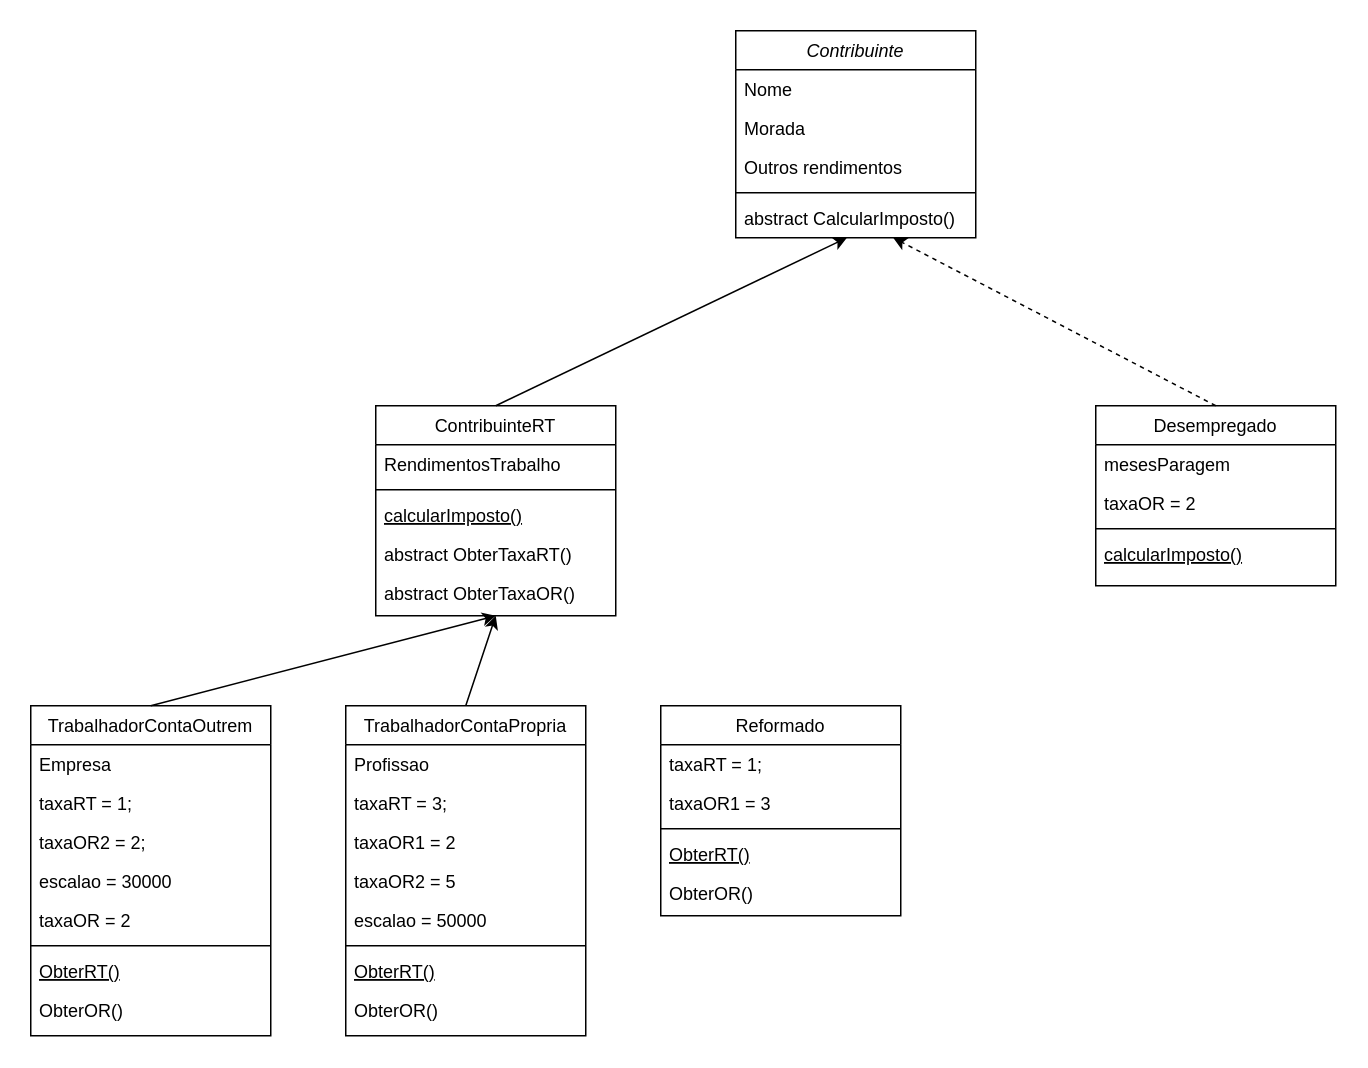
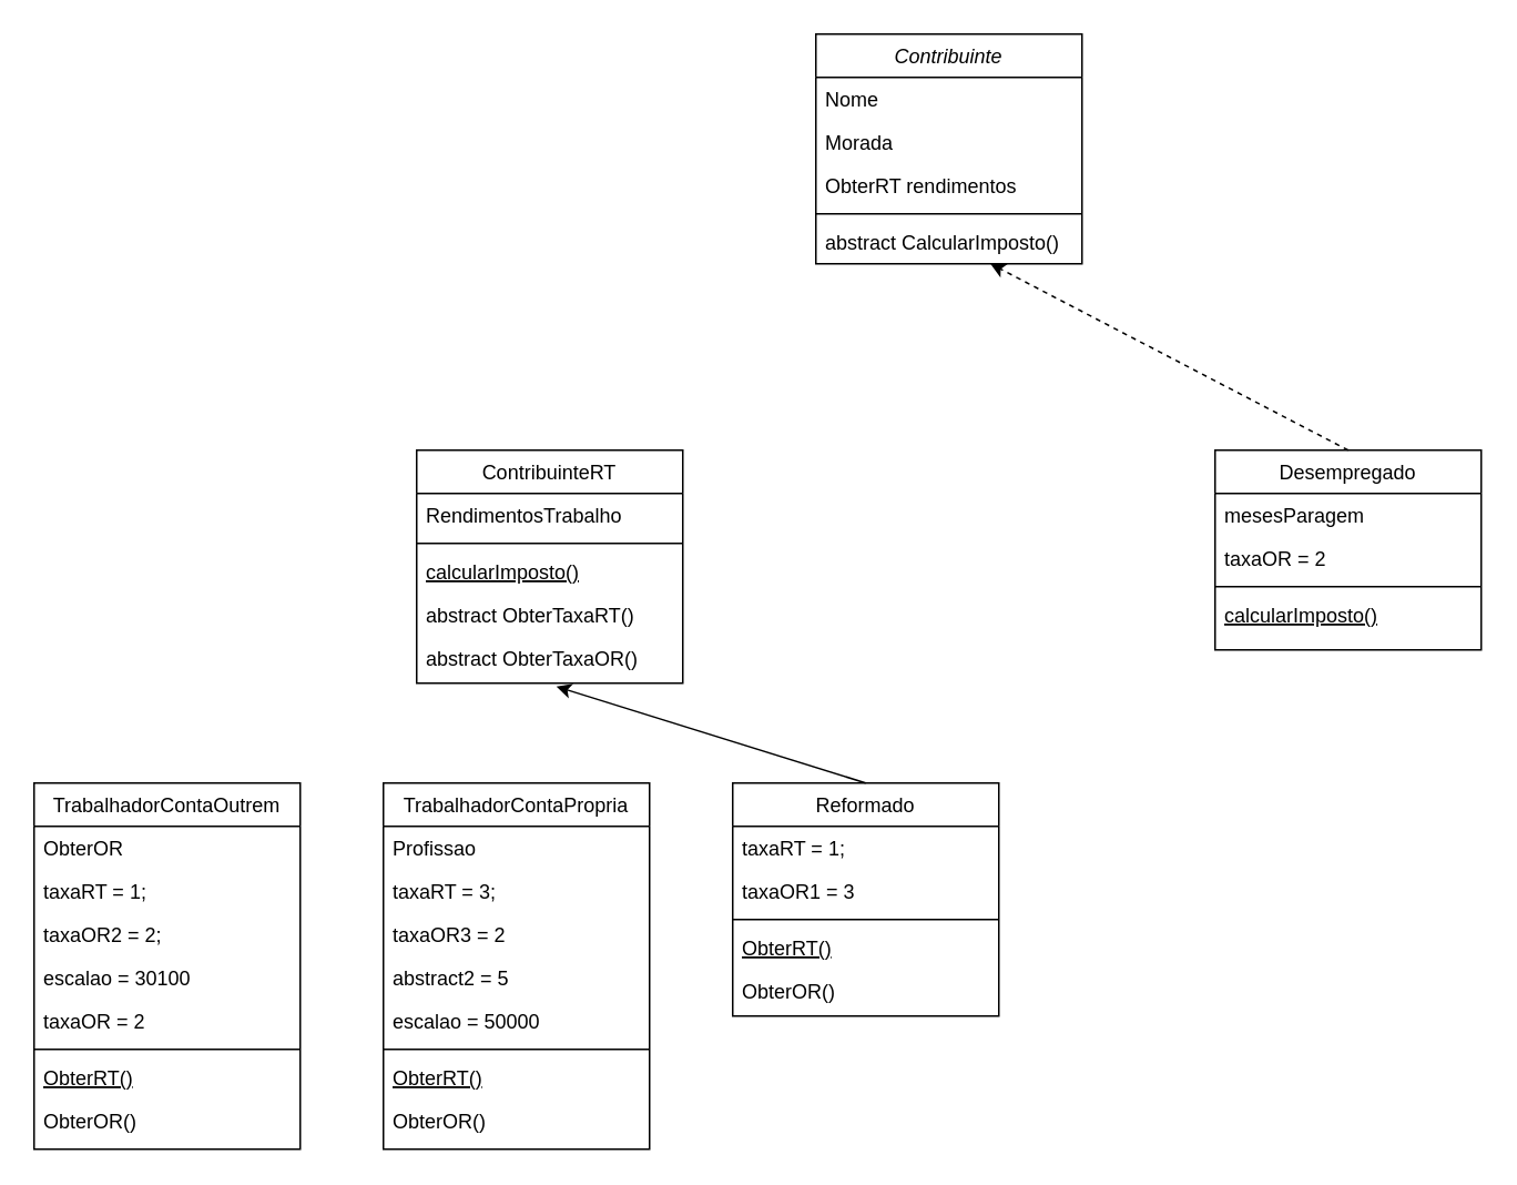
  <mxCell id="0" />
  <mxCell id="1" parent="0" />
  <mxCell id="2" value="Contribuinte" style="swimlane;fontStyle=2;align=center;verticalAlign=top;childLayout=stackLayout;horizontal=1;startSize=26;horizontalStack=0;resizeParent=1;resizeLast=0;collapsible=1;marginBottom=0;rounded=0;shadow=0;strokeWidth=1;" parent="1" vertex="1"><mxGeometry x="490" y="20" width="160" height="138" as="geometry"><mxRectangle x="230" y="140" width="160" height="26" as="alternateBounds" /></mxGeometry></mxCell>
  <mxCell id="3" value="Nome" style="text;align=left;verticalAlign=top;spacingLeft=4;spacingRight=4;overflow=hidden;rotatable=0;points=[[0,0.5],[1,0.5]];portConstraint=eastwest;" parent="2" vertex="1"><mxGeometry y="26" width="160" height="26" as="geometry" /></mxCell>
  <mxCell id="4" value="Morada" style="text;align=left;verticalAlign=top;spacingLeft=4;spacingRight=4;overflow=hidden;rotatable=0;points=[[0,0.5],[1,0.5]];portConstraint=eastwest;rounded=0;shadow=0;html=0;" parent="2" vertex="1"><mxGeometry y="52" width="160" height="26" as="geometry" /></mxCell>
- <mxCell id="5" value="Outros rendimentos" style="text;align=left;verticalAlign=top;spacingLeft=4;spacingRight=4;overflow=hidden;rotatable=0;points=[[0,0.5],[1,0.5]];portConstraint=eastwest;rounded=0;shadow=0;html=0;" parent="2" vertex="1"><mxGeometry y="78" width="160" height="26" as="geometry" /></mxCell>
+ <mxCell id="5" value="ObterRT rendimentos" style="text;align=left;verticalAlign=top;spacingLeft=4;spacingRight=4;overflow=hidden;rotatable=0;points=[[0,0.5],[1,0.5]];portConstraint=eastwest;rounded=0;shadow=0;html=0;" parent="2" vertex="1"><mxGeometry y="78" width="160" height="26" as="geometry" /></mxCell>
  <mxCell id="6" value="" style="line;html=1;strokeWidth=1;align=left;verticalAlign=middle;spacingTop=-1;spacingLeft=3;spacingRight=3;rotatable=0;labelPosition=right;points=[];portConstraint=eastwest;" parent="2" vertex="1"><mxGeometry y="104" width="160" height="8" as="geometry" /></mxCell>
  <mxCell id="7" value="abstract CalcularImposto()" style="text;align=left;verticalAlign=top;spacingLeft=4;spacingRight=4;overflow=hidden;rotatable=0;points=[[0,0.5],[1,0.5]];portConstraint=eastwest;" parent="2" vertex="1"><mxGeometry y="112" width="160" height="26" as="geometry" /></mxCell>
  <mxCell id="8" value="ContribuinteRT" style="swimlane;fontStyle=0;align=center;verticalAlign=top;childLayout=stackLayout;horizontal=1;startSize=26;horizontalStack=0;resizeParent=1;resizeLast=0;collapsible=1;marginBottom=0;rounded=0;shadow=0;strokeWidth=1;" parent="1" vertex="1"><mxGeometry x="250" y="270" width="160" height="140" as="geometry"><mxRectangle x="130" y="380" width="160" height="26" as="alternateBounds" /></mxGeometry></mxCell>
  <mxCell id="9" value="RendimentosTrabalho" style="text;align=left;verticalAlign=top;spacingLeft=4;spacingRight=4;overflow=hidden;rotatable=0;points=[[0,0.5],[1,0.5]];portConstraint=eastwest;" parent="8" vertex="1"><mxGeometry y="26" width="160" height="26" as="geometry" /></mxCell>
  <mxCell id="10" value="" style="line;html=1;strokeWidth=1;align=left;verticalAlign=middle;spacingTop=-1;spacingLeft=3;spacingRight=3;rotatable=0;labelPosition=right;points=[];portConstraint=eastwest;" parent="8" vertex="1"><mxGeometry y="52" width="160" height="8" as="geometry" /></mxCell>
  <mxCell id="11" value="calcularImposto()" style="text;align=left;verticalAlign=top;spacingLeft=4;spacingRight=4;overflow=hidden;rotatable=0;points=[[0,0.5],[1,0.5]];portConstraint=eastwest;fontStyle=4" parent="8" vertex="1"><mxGeometry y="60" width="160" height="26" as="geometry" /></mxCell>
  <mxCell id="12" value="abstract ObterTaxaRT()&#10;" style="text;align=left;verticalAlign=top;spacingLeft=4;spacingRight=4;overflow=hidden;rotatable=0;points=[[0,0.5],[1,0.5]];portConstraint=eastwest;" parent="8" vertex="1"><mxGeometry y="86" width="160" height="26" as="geometry" /></mxCell>
  <mxCell id="13" value="abstract ObterTaxaOR()" style="text;align=left;verticalAlign=top;spacingLeft=4;spacingRight=4;overflow=hidden;rotatable=0;points=[[0,0.5],[1,0.5]];portConstraint=eastwest;" vertex="1" parent="8"><mxGeometry y="112" width="160" height="26" as="geometry" /></mxCell>
- <mxCell id="14" value="" style="endArrow=classic;html=1;exitX=0.5;exitY=0;exitDx=0;exitDy=0;entryX=0.463;entryY=1;entryDx=0;entryDy=0;entryPerimeter=0;" edge="1" parent="1" source="8" target="7"><mxGeometry width="50" height="50" relative="1" as="geometry"><mxPoint x="120" y="320" as="sourcePoint" /><mxPoint x="170" y="270" as="targetPoint" /></mxGeometry></mxCell>
  <mxCell id="15" value="TrabalhadorContaOutrem" style="swimlane;fontStyle=0;align=center;verticalAlign=top;childLayout=stackLayout;horizontal=1;startSize=26;horizontalStack=0;resizeParent=1;resizeLast=0;collapsible=1;marginBottom=0;rounded=0;shadow=0;strokeWidth=1;" vertex="1" parent="1"><mxGeometry x="20" y="470" width="160" height="220" as="geometry"><mxRectangle x="130" y="380" width="160" height="26" as="alternateBounds" /></mxGeometry></mxCell>
- <mxCell id="16" value="Empresa" style="text;align=left;verticalAlign=top;spacingLeft=4;spacingRight=4;overflow=hidden;rotatable=0;points=[[0,0.5],[1,0.5]];portConstraint=eastwest;" vertex="1" parent="15"><mxGeometry y="26" width="160" height="26" as="geometry" /></mxCell>
+ <mxCell id="16" value="ObterOR" style="text;align=left;verticalAlign=top;spacingLeft=4;spacingRight=4;overflow=hidden;rotatable=0;points=[[0,0.5],[1,0.5]];portConstraint=eastwest;" vertex="1" parent="15"><mxGeometry y="26" width="160" height="26" as="geometry" /></mxCell>
  <mxCell id="17" value="taxaRT = 1;" style="text;align=left;verticalAlign=top;spacingLeft=4;spacingRight=4;overflow=hidden;rotatable=0;points=[[0,0.5],[1,0.5]];portConstraint=eastwest;" vertex="1" parent="15"><mxGeometry y="52" width="160" height="26" as="geometry" /></mxCell>
  <mxCell id="18" value="taxaOR2 = 2;" style="text;align=left;verticalAlign=top;spacingLeft=4;spacingRight=4;overflow=hidden;rotatable=0;points=[[0,0.5],[1,0.5]];portConstraint=eastwest;" vertex="1" parent="15"><mxGeometry y="78" width="160" height="26" as="geometry" /></mxCell>
- <mxCell id="19" value="escalao = 30000" style="text;align=left;verticalAlign=top;spacingLeft=4;spacingRight=4;overflow=hidden;rotatable=0;points=[[0,0.5],[1,0.5]];portConstraint=eastwest;" vertex="1" parent="15"><mxGeometry y="104" width="160" height="26" as="geometry" /></mxCell>
+ <mxCell id="19" value="escalao = 30100" style="text;align=left;verticalAlign=top;spacingLeft=4;spacingRight=4;overflow=hidden;rotatable=0;points=[[0,0.5],[1,0.5]];portConstraint=eastwest;" vertex="1" parent="15"><mxGeometry y="104" width="160" height="26" as="geometry" /></mxCell>
  <mxCell id="20" value="taxaOR = 2" style="text;align=left;verticalAlign=top;spacingLeft=4;spacingRight=4;overflow=hidden;rotatable=0;points=[[0,0.5],[1,0.5]];portConstraint=eastwest;" vertex="1" parent="15"><mxGeometry y="130" width="160" height="26" as="geometry" /></mxCell>
  <mxCell id="21" value="" style="line;html=1;strokeWidth=1;align=left;verticalAlign=middle;spacingTop=-1;spacingLeft=3;spacingRight=3;rotatable=0;labelPosition=right;points=[];portConstraint=eastwest;" vertex="1" parent="15"><mxGeometry y="156" width="160" height="8" as="geometry" /></mxCell>
  <mxCell id="22" value="ObterRT()" style="text;align=left;verticalAlign=top;spacingLeft=4;spacingRight=4;overflow=hidden;rotatable=0;points=[[0,0.5],[1,0.5]];portConstraint=eastwest;fontStyle=4" vertex="1" parent="15"><mxGeometry y="164" width="160" height="26" as="geometry" /></mxCell>
  <mxCell id="23" value="ObterOR()" style="text;align=left;verticalAlign=top;spacingLeft=4;spacingRight=4;overflow=hidden;rotatable=0;points=[[0,0.5],[1,0.5]];portConstraint=eastwest;" vertex="1" parent="15"><mxGeometry y="190" width="160" height="26" as="geometry" /></mxCell>
- <mxCell id="24" value="" style="endArrow=classic;html=1;exitX=0.5;exitY=0;exitDx=0;exitDy=0;entryX=0.5;entryY=1;entryDx=0;entryDy=0;" edge="1" parent="1" source="15" target="8"><mxGeometry width="50" height="50" relative="1" as="geometry"><mxPoint x="190" y="480" as="sourcePoint" /><mxPoint x="264.08" y="398" as="targetPoint" /></mxGeometry></mxCell>
  <mxCell id="25" value="TrabalhadorContaPropria" style="swimlane;fontStyle=0;align=center;verticalAlign=top;childLayout=stackLayout;horizontal=1;startSize=26;horizontalStack=0;resizeParent=1;resizeLast=0;collapsible=1;marginBottom=0;rounded=0;shadow=0;strokeWidth=1;" vertex="1" parent="1"><mxGeometry x="230" y="470" width="160" height="220" as="geometry"><mxRectangle x="130" y="380" width="160" height="26" as="alternateBounds" /></mxGeometry></mxCell>
  <mxCell id="26" value="Profissao" style="text;align=left;verticalAlign=top;spacingLeft=4;spacingRight=4;overflow=hidden;rotatable=0;points=[[0,0.5],[1,0.5]];portConstraint=eastwest;" vertex="1" parent="25"><mxGeometry y="26" width="160" height="26" as="geometry" /></mxCell>
  <mxCell id="27" value="taxaRT = 3;" style="text;align=left;verticalAlign=top;spacingLeft=4;spacingRight=4;overflow=hidden;rotatable=0;points=[[0,0.5],[1,0.5]];portConstraint=eastwest;" vertex="1" parent="25"><mxGeometry y="52" width="160" height="26" as="geometry" /></mxCell>
- <mxCell id="28" value="taxaOR1 = 2" style="text;align=left;verticalAlign=top;spacingLeft=4;spacingRight=4;overflow=hidden;rotatable=0;points=[[0,0.5],[1,0.5]];portConstraint=eastwest;" vertex="1" parent="25"><mxGeometry y="78" width="160" height="26" as="geometry" /></mxCell>
- <mxCell id="29" value="taxaOR2 = 5" style="text;align=left;verticalAlign=top;spacingLeft=4;spacingRight=4;overflow=hidden;rotatable=0;points=[[0,0.5],[1,0.5]];portConstraint=eastwest;" vertex="1" parent="25"><mxGeometry y="104" width="160" height="26" as="geometry" /></mxCell>
+ <mxCell id="28" value="taxaOR3 = 2" style="text;align=left;verticalAlign=top;spacingLeft=4;spacingRight=4;overflow=hidden;rotatable=0;points=[[0,0.5],[1,0.5]];portConstraint=eastwest;" vertex="1" parent="25"><mxGeometry y="78" width="160" height="26" as="geometry" /></mxCell>
+ <mxCell id="29" value="abstract2 = 5" style="text;align=left;verticalAlign=top;spacingLeft=4;spacingRight=4;overflow=hidden;rotatable=0;points=[[0,0.5],[1,0.5]];portConstraint=eastwest;" vertex="1" parent="25"><mxGeometry y="104" width="160" height="26" as="geometry" /></mxCell>
  <mxCell id="30" value="escalao = 50000" style="text;align=left;verticalAlign=top;spacingLeft=4;spacingRight=4;overflow=hidden;rotatable=0;points=[[0,0.5],[1,0.5]];portConstraint=eastwest;" vertex="1" parent="25"><mxGeometry y="130" width="160" height="26" as="geometry" /></mxCell>
  <mxCell id="31" value="" style="line;html=1;strokeWidth=1;align=left;verticalAlign=middle;spacingTop=-1;spacingLeft=3;spacingRight=3;rotatable=0;labelPosition=right;points=[];portConstraint=eastwest;" vertex="1" parent="25"><mxGeometry y="156" width="160" height="8" as="geometry" /></mxCell>
  <mxCell id="32" value="ObterRT()" style="text;align=left;verticalAlign=top;spacingLeft=4;spacingRight=4;overflow=hidden;rotatable=0;points=[[0,0.5],[1,0.5]];portConstraint=eastwest;fontStyle=4" vertex="1" parent="25"><mxGeometry y="164" width="160" height="26" as="geometry" /></mxCell>
  <mxCell id="33" value="ObterOR()" style="text;align=left;verticalAlign=top;spacingLeft=4;spacingRight=4;overflow=hidden;rotatable=0;points=[[0,0.5],[1,0.5]];portConstraint=eastwest;" vertex="1" parent="25"><mxGeometry y="190" width="160" height="26" as="geometry" /></mxCell>
- <mxCell id="34" value="" style="endArrow=classic;html=1;exitX=0.5;exitY=0;exitDx=0;exitDy=0;entryX=0.5;entryY=1;entryDx=0;entryDy=0;" edge="1" parent="1" source="25" target="8"><mxGeometry width="50" height="50" relative="1" as="geometry"><mxPoint x="110" y="480" as="sourcePoint" /><mxPoint x="340" y="420" as="targetPoint" /></mxGeometry></mxCell>
  <mxCell id="35" value="Reformado" style="swimlane;fontStyle=0;align=center;verticalAlign=top;childLayout=stackLayout;horizontal=1;startSize=26;horizontalStack=0;resizeParent=1;resizeLast=0;collapsible=1;marginBottom=0;rounded=0;shadow=0;strokeWidth=1;" vertex="1" parent="1"><mxGeometry x="440" y="470" width="160" height="140" as="geometry"><mxRectangle x="130" y="380" width="160" height="26" as="alternateBounds" /></mxGeometry></mxCell>
  <mxCell id="36" value="taxaRT = 1;" style="text;align=left;verticalAlign=top;spacingLeft=4;spacingRight=4;overflow=hidden;rotatable=0;points=[[0,0.5],[1,0.5]];portConstraint=eastwest;" vertex="1" parent="35"><mxGeometry y="26" width="160" height="26" as="geometry" /></mxCell>
  <mxCell id="37" value="taxaOR1 = 3" style="text;align=left;verticalAlign=top;spacingLeft=4;spacingRight=4;overflow=hidden;rotatable=0;points=[[0,0.5],[1,0.5]];portConstraint=eastwest;" vertex="1" parent="35"><mxGeometry y="52" width="160" height="26" as="geometry" /></mxCell>
  <mxCell id="38" value="" style="line;html=1;strokeWidth=1;align=left;verticalAlign=middle;spacingTop=-1;spacingLeft=3;spacingRight=3;rotatable=0;labelPosition=right;points=[];portConstraint=eastwest;" vertex="1" parent="35"><mxGeometry y="78" width="160" height="8" as="geometry" /></mxCell>
  <mxCell id="39" value="ObterRT()" style="text;align=left;verticalAlign=top;spacingLeft=4;spacingRight=4;overflow=hidden;rotatable=0;points=[[0,0.5],[1,0.5]];portConstraint=eastwest;fontStyle=4" vertex="1" parent="35"><mxGeometry y="86" width="160" height="26" as="geometry" /></mxCell>
  <mxCell id="40" value="ObterOR()" style="text;align=left;verticalAlign=top;spacingLeft=4;spacingRight=4;overflow=hidden;rotatable=0;points=[[0,0.5],[1,0.5]];portConstraint=eastwest;" vertex="1" parent="35"><mxGeometry y="112" width="160" height="26" as="geometry" /></mxCell>
+ <mxCell id="41" value="" style="endArrow=classic;html=1;exitX=0.5;exitY=0;exitDx=0;exitDy=0;entryX=0.525;entryY=1.154;entryDx=0;entryDy=0;entryPerimeter=0;" edge="1" parent="1" source="35" target="13"><mxGeometry width="50" height="50" relative="1" as="geometry"><mxPoint x="320" y="480" as="sourcePoint" /><mxPoint x="340" y="420" as="targetPoint" /></mxGeometry></mxCell>
  <mxCell id="42" value="Desempregado" style="swimlane;fontStyle=0;align=center;verticalAlign=top;childLayout=stackLayout;horizontal=1;startSize=26;horizontalStack=0;resizeParent=1;resizeLast=0;collapsible=1;marginBottom=0;rounded=0;shadow=0;strokeWidth=1;" vertex="1" parent="1"><mxGeometry x="730" y="270" width="160" height="120" as="geometry"><mxRectangle x="130" y="380" width="160" height="26" as="alternateBounds" /></mxGeometry></mxCell>
  <mxCell id="43" value="mesesParagem" style="text;align=left;verticalAlign=top;spacingLeft=4;spacingRight=4;overflow=hidden;rotatable=0;points=[[0,0.5],[1,0.5]];portConstraint=eastwest;" vertex="1" parent="42"><mxGeometry y="26" width="160" height="26" as="geometry" /></mxCell>
  <mxCell id="44" value="taxaOR = 2" style="text;align=left;verticalAlign=top;spacingLeft=4;spacingRight=4;overflow=hidden;rotatable=0;points=[[0,0.5],[1,0.5]];portConstraint=eastwest;" vertex="1" parent="42"><mxGeometry y="52" width="160" height="26" as="geometry" /></mxCell>
  <mxCell id="45" value="" style="line;html=1;strokeWidth=1;align=left;verticalAlign=middle;spacingTop=-1;spacingLeft=3;spacingRight=3;rotatable=0;labelPosition=right;points=[];portConstraint=eastwest;" vertex="1" parent="42"><mxGeometry y="78" width="160" height="8" as="geometry" /></mxCell>
  <mxCell id="46" value="calcularImposto()" style="text;align=left;verticalAlign=top;spacingLeft=4;spacingRight=4;overflow=hidden;rotatable=0;points=[[0,0.5],[1,0.5]];portConstraint=eastwest;fontStyle=4" vertex="1" parent="42"><mxGeometry y="86" width="160" height="26" as="geometry" /></mxCell>
  <mxCell id="47" value="" style="endArrow=classic;html=1;exitX=0.5;exitY=0;exitDx=0;exitDy=0;dashed=1;" edge="1" parent="1" source="42" target="7"><mxGeometry width="50" height="50" relative="1" as="geometry"><mxPoint x="750" y="260" as="sourcePoint" /><mxPoint x="800" y="210" as="targetPoint" /></mxGeometry></mxCell>
